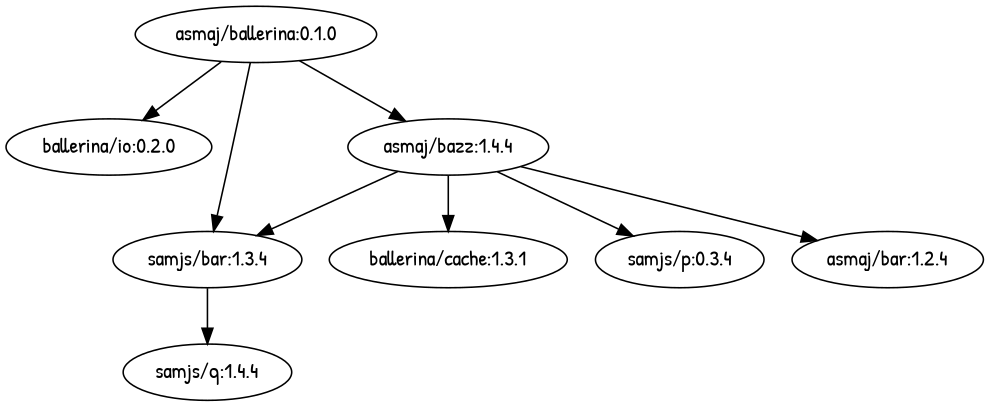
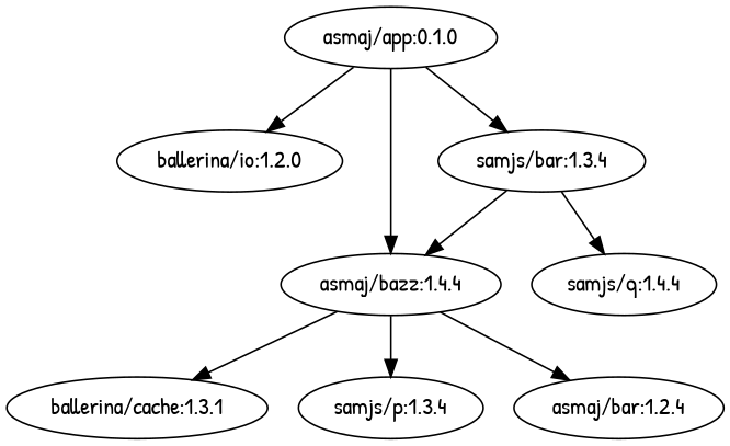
  digraph {
    fontname="Patrick Hand"
    node [fontname="Patrick Hand"]
    edge [fontname="Patrick Hand"]
-   "asmaj/app:0.1.0" [label="asmaj/ballerina:0.1.0"]
-   "ballerina/io:1.2.0" [label="ballerina/io:0.2.0"]
+   "asmaj/app:0.1.0"
+   "ballerina/io:1.2.0"
    "samjs/bar:1.3.4"
    "asmaj/bazz:1.4.4"
    "samjs/q:1.4.4"
    "ballerina/cache:1.3.1"
-   "samjs/p:1.3.4" [error=true label="samjs/p:0.3.4"]
+   "samjs/p:1.3.4" [error=true]
    "asmaj/bar:1.2.4"
    "asmaj/app:0.1.0" -> "ballerina/io:1.2.0"
    "asmaj/app:0.1.0" -> "samjs/bar:1.3.4"
    "asmaj/app:0.1.0" -> "asmaj/bazz:1.4.4"
-   "asmaj/bazz:1.4.4" -> "samjs/bar:1.3.4"
+   "samjs/bar:1.3.4" -> "asmaj/bazz:1.4.4"
    "samjs/bar:1.3.4" -> "samjs/q:1.4.4"
    "asmaj/bazz:1.4.4" -> "ballerina/cache:1.3.1"
    "asmaj/bazz:1.4.4" -> "samjs/p:1.3.4"
    "asmaj/bazz:1.4.4" -> "asmaj/bar:1.2.4"
  }
